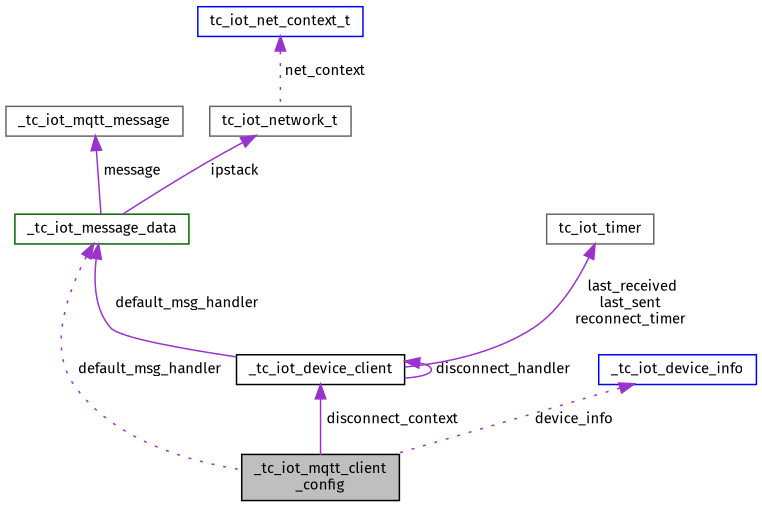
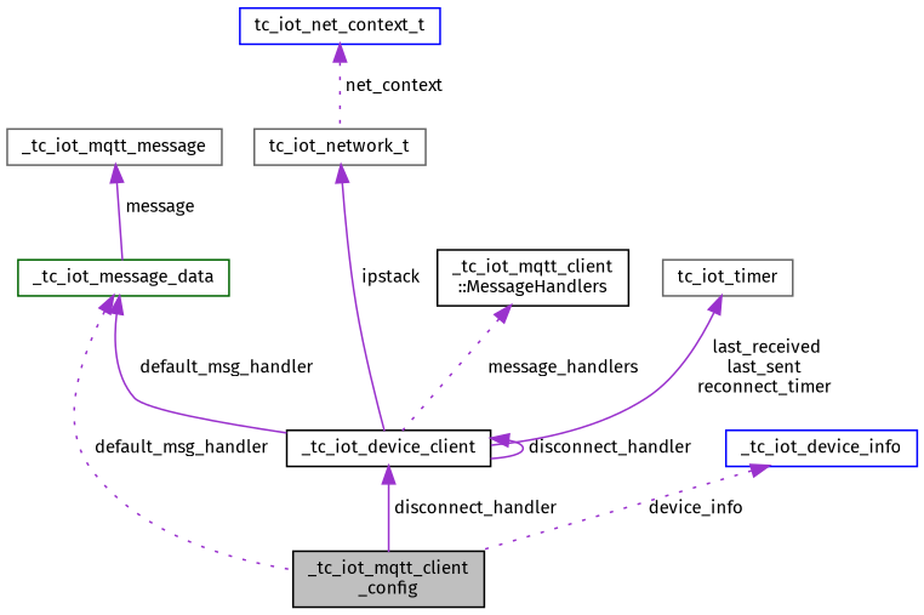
  digraph {
    fontname="Fira Sans"
    node [color=black fillcolor=white fontname="Fira Sans" fontsize=10 shape=record style=filled]
    edge [color=darkorchid3 dir=back fontname="Fira Sans" fontsize=10 labelfontname=Helvetica labelfontsize=10 style=solid]
    n1 [fillcolor=grey75 fontcolor=black height=0.2 label="_tc_iot_mqtt_client\l_config" width=0.4]
    n2 [height=0.2 label=_tc_iot_device_client width=0.4]
    n3 [color=gray40 height=0.2 label=tc_iot_network_t width=0.4]
    n4 [color=blue height=0.2 label=tc_iot_net_context_t width=0.4]
+   n5 [height=0.2 label="_tc_iot_mqtt_client\l::MessageHandlers" width=0.4]
    n6 [color=gray40 height=0.2 label=tc_iot_timer width=0.4]
    n7 [color=darkgreen height=0.2 label=_tc_iot_message_data width=0.4]
    n8 [color=gray40 height=0.2 label=_tc_iot_mqtt_message width=0.4]
    n9 [color=blue height=0.2 label=_tc_iot_device_info width=0.4]
-   n2 -> n1 [label=" disconnect_context"]
+   n2 -> n1 [label=" disconnect_handler"]
    n2 -> n2 [label=" disconnect_handler"]
-   n3 -> n7 [label=" ipstack"]
+   n3 -> n2 [label=" ipstack"]
    n4 -> n3 [label=" net_context" style=dotted]
+   n5 -> n2 [label=" message_handlers" style=dotted]
    n6 -> n2 [label=" last_received\nlast_sent\nreconnect_timer"]
    n7 -> n1 [label=" default_msg_handler" style=dotted]
    n7 -> n2 [label=" default_msg_handler"]
    n8 -> n7 [label=" message"]
    n9 -> n1 [label=" device_info" style=dotted]
  }
